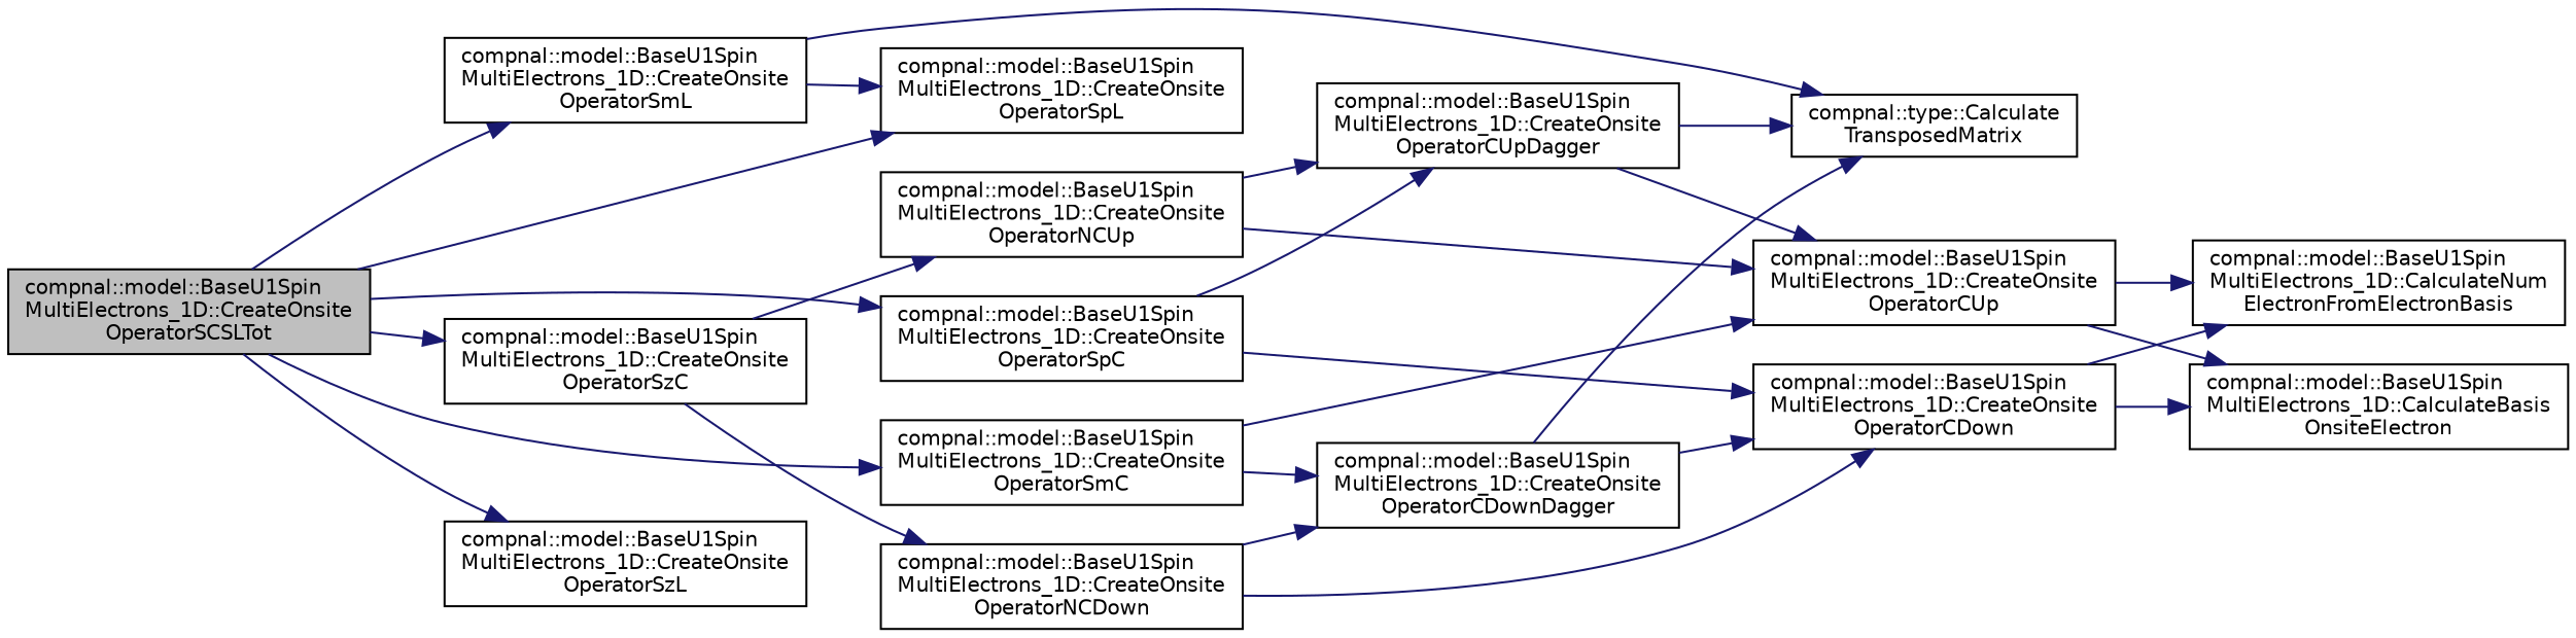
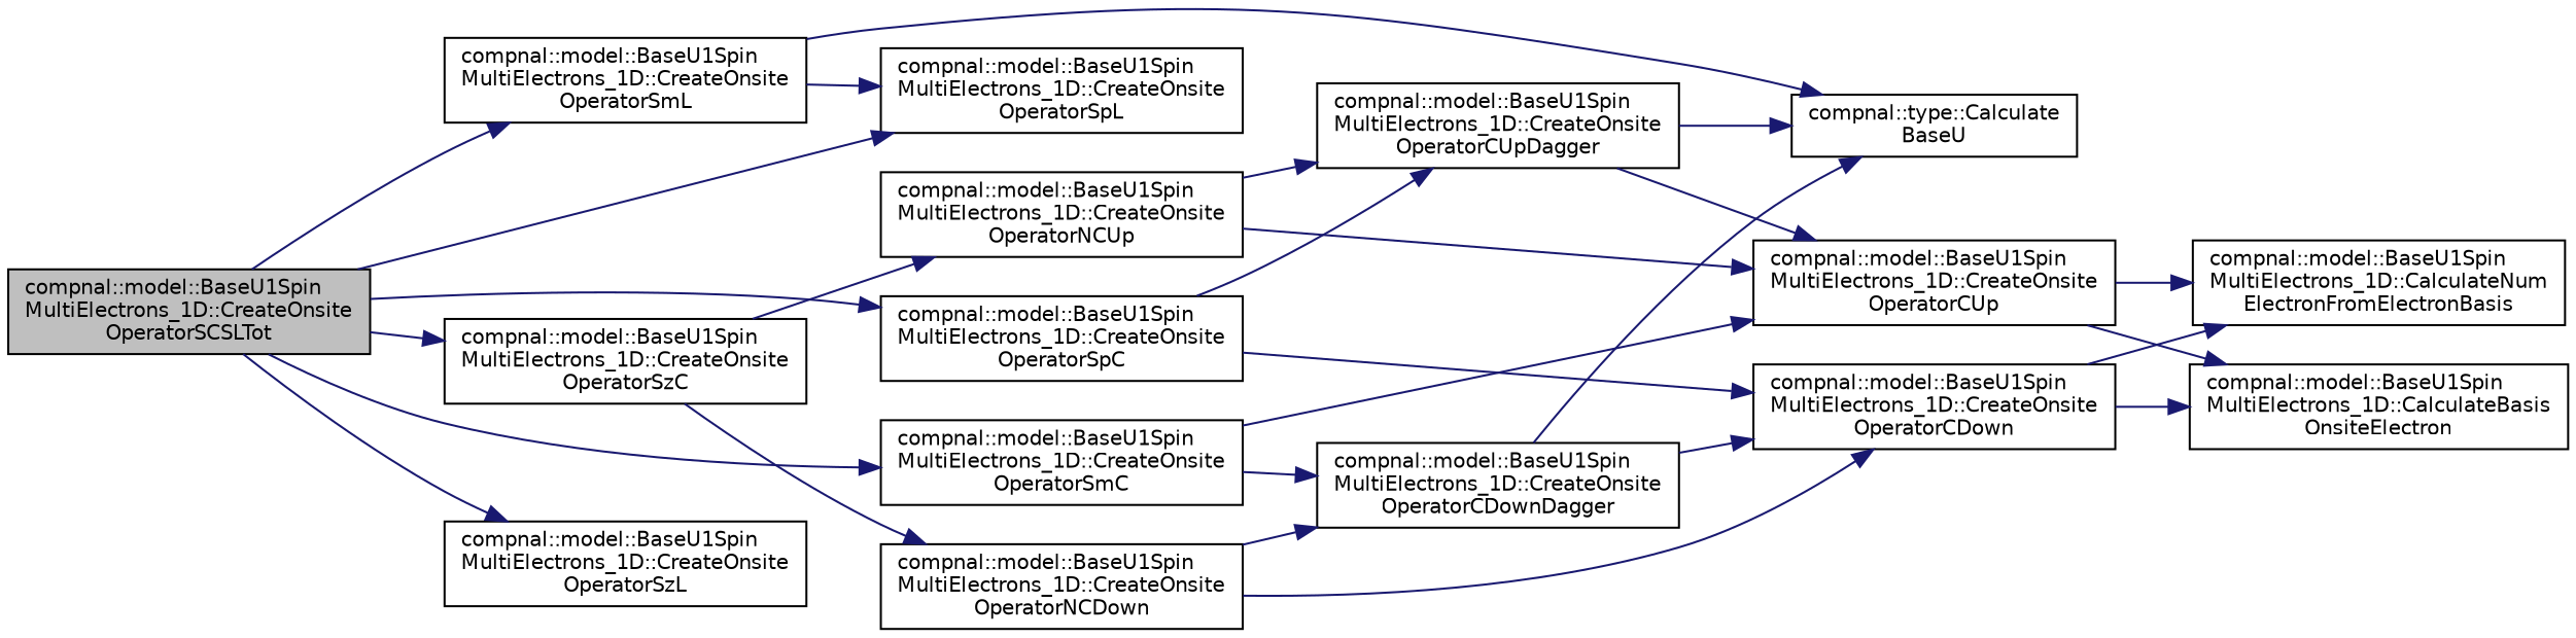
  digraph {
    rankdir=LR
    node [color=black fillcolor=white fontname=Helvetica fontsize=10 shape=record style=filled]
    edge [color=midnightblue fontname=Helvetica fontsize=10 labelfontname=Helvetica labelfontsize=10 style=solid]
    n1 [fillcolor=grey75 fontcolor=black height=0.2 label="compnal::model::BaseU1Spin\lMultiElectrons_1D::CreateOnsite\lOperatorSCSLTot" width=0.4]
    n2 [height=0.2 label="compnal::model::BaseU1Spin\lMultiElectrons_1D::CreateOnsite\lOperatorSmC" width=0.4]
    n3 [height=0.2 label="compnal::model::BaseU1Spin\lMultiElectrons_1D::CreateOnsite\lOperatorSmL" width=0.4]
    n4 [height=0.2 label="compnal::model::BaseU1Spin\lMultiElectrons_1D::CreateOnsite\lOperatorSpL" width=0.4]
    n5 [height=0.2 label="compnal::model::BaseU1Spin\lMultiElectrons_1D::CreateOnsite\lOperatorSpC" width=0.4]
    n6 [height=0.2 label="compnal::model::BaseU1Spin\lMultiElectrons_1D::CreateOnsite\lOperatorSzC" width=0.4]
    n7 [height=0.2 label="compnal::model::BaseU1Spin\lMultiElectrons_1D::CreateOnsite\lOperatorSzL" width=0.4]
    n8 [height=0.2 label="compnal::model::BaseU1Spin\lMultiElectrons_1D::CreateOnsite\lOperatorCDownDagger" width=0.4]
    n9 [height=0.2 label="compnal::model::BaseU1Spin\lMultiElectrons_1D::CreateOnsite\lOperatorCUp" width=0.4]
-   n10 [height=0.2 label="compnal::type::Calculate\lTransposedMatrix" width=0.4]
+   n10 [height=0.2 label="compnal::type::Calculate\lBaseU" width=0.4]
    n11 [height=0.2 label="compnal::model::BaseU1Spin\lMultiElectrons_1D::CreateOnsite\lOperatorCDown" width=0.4]
    n12 [height=0.2 label="compnal::model::BaseU1Spin\lMultiElectrons_1D::CalculateBasis\lOnsiteElectron" width=0.4]
    n13 [height=0.2 label="compnal::model::BaseU1Spin\lMultiElectrons_1D::CalculateNum\lElectronFromElectronBasis" width=0.4]
    n14 [height=0.2 label="compnal::model::BaseU1Spin\lMultiElectrons_1D::CreateOnsite\lOperatorCUpDagger" width=0.4]
    n15 [height=0.2 label="compnal::model::BaseU1Spin\lMultiElectrons_1D::CreateOnsite\lOperatorNCDown" width=0.4]
    n16 [height=0.2 label="compnal::model::BaseU1Spin\lMultiElectrons_1D::CreateOnsite\lOperatorNCUp" width=0.4]
    n1 -> n2
    n1 -> n3
    n1 -> n4
    n1 -> n5
    n1 -> n6
    n1 -> n7
    n2 -> n8
    n2 -> n9
    n3 -> n4
    n3 -> n10
    n5 -> n11
    n5 -> n14
    n6 -> n15
    n6 -> n16
    n8 -> n10
    n8 -> n11
    n9 -> n12
    n9 -> n13
    n11 -> n12
    n11 -> n13
    n14 -> n9
    n14 -> n10
    n15 -> n8
    n15 -> n11
    n16 -> n9
    n16 -> n14
  }
